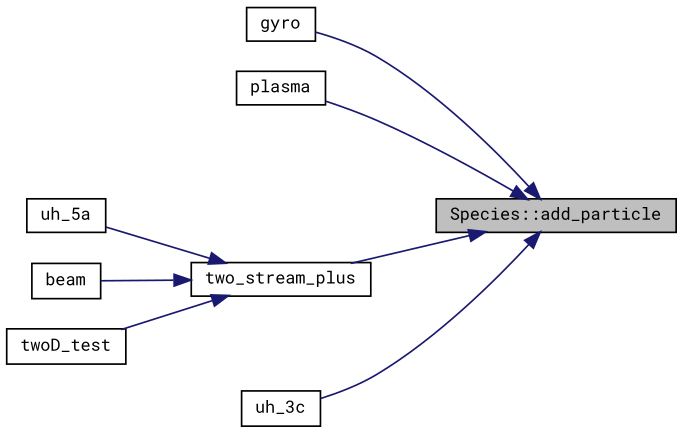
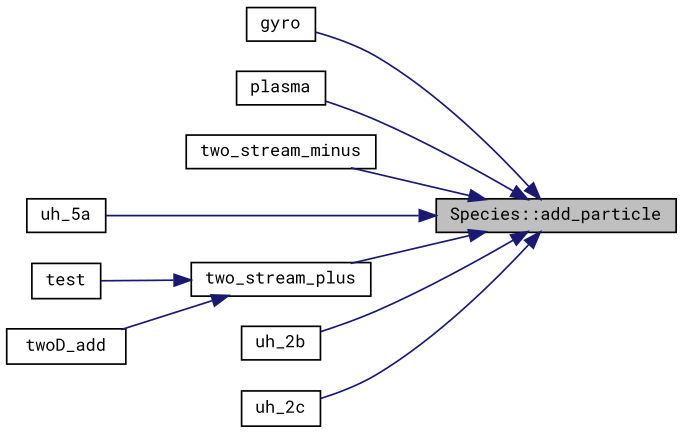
  digraph {
    fontname="Roboto Mono"
    rankdir=RL
    node [color=black fillcolor=white fontname="Roboto Mono" fontsize=10 shape=record style=filled]
    edge [color=midnightblue dir=back fontname="Roboto Mono" fontsize=10 labelfontname=Helvetica labelfontsize=10 style=solid]
    n1 [fillcolor=grey75 fontcolor=black height=0.2 label="Species::add_particle" width=0.4]
    n2 [height=0.2 label=gyro width=0.4]
    n3 [height=0.2 label=plasma width=0.4]
+   n4 [height=0.2 label=two_stream_minus width=0.4]
    n5 [height=0.2 label=two_stream_plus width=0.4]
    n6 [height=0.2 label=uh_5a width=0.4]
-   n8 [height=0.2 label=uh_3c width=0.4]
-   n9 [height=0.2 label=beam width=0.4]
-   n10 [height=0.2 label=twoD_test width=0.4]
+   n7 [height=0.2 label=uh_2b width=0.4]
+   n8 [height=0.2 label=uh_2c width=0.4]
+   n9 [height=0.2 label=test width=0.4]
+   n10 [height=0.2 label=twoD_add width=0.4]
    n1 -> n2
    n1 -> n3
+   n1 -> n4
    n1 -> n5
-   n5 -> n6
+   n1 -> n6
+   n1 -> n7
    n1 -> n8
    n5 -> n9
    n5 -> n10
  }
